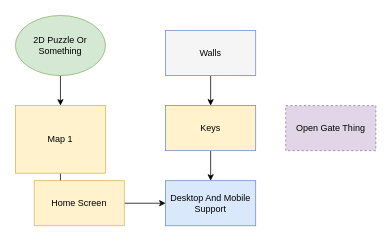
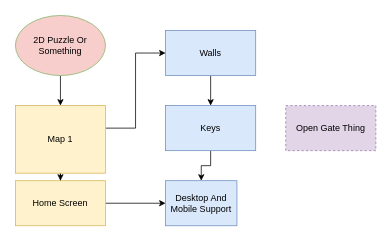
  <mxCell id="0" />
  <mxCell id="1" parent="0" />
  <mxCell id="2" style="edgeStyle=orthogonalEdgeStyle;rounded=0;orthogonalLoop=1;jettySize=auto;html=1;entryX=0.5;entryY=0;entryDx=0;entryDy=0;" parent="1" source="3" target="6" edge="1"><mxGeometry relative="1" as="geometry" /></mxCell>
- <mxCell id="3" value="2D Puzzle Or Something" style="ellipse;whiteSpace=wrap;html=1;fillColor=#d5e8d4;strokeColor=#82b366;" parent="1" vertex="1"><mxGeometry x="20" y="20" width="120" height="80" as="geometry" /></mxCell>
+ <mxCell id="3" value="2D Puzzle Or Something" style="ellipse;whiteSpace=wrap;html=1;fillColor=#f8cecc;strokeColor=#82b366;" parent="1" vertex="1"><mxGeometry x="20" y="20" width="120" height="80" as="geometry" /></mxCell>
  <mxCell id="4" style="edgeStyle=orthogonalEdgeStyle;rounded=0;orthogonalLoop=1;jettySize=auto;html=1;entryX=0.5;entryY=0;entryDx=0;entryDy=0;" parent="1" source="6" target="8" edge="1"><mxGeometry relative="1" as="geometry" /></mxCell>
+ <mxCell id="5" style="edgeStyle=orthogonalEdgeStyle;rounded=0;orthogonalLoop=1;jettySize=auto;html=1;entryX=0;entryY=0.5;entryDx=0;entryDy=0;" parent="1" source="6" target="10" edge="1"><mxGeometry relative="1" as="geometry"><mxPoint x="220" y="140" as="targetPoint" /><Array as="points"><mxPoint x="180" y="170" /><mxPoint x="180" y="70" /></Array></mxGeometry></mxCell>
  <mxCell id="6" value="Map 1" style="rounded=0;whiteSpace=wrap;html=1;fillColor=#fff2cc;strokeColor=#d6b656;" parent="1" vertex="1"><mxGeometry x="20" y="140" width="120" height="90" as="geometry" /></mxCell>
  <mxCell id="7" value="" style="edgeStyle=orthogonalEdgeStyle;rounded=0;orthogonalLoop=1;jettySize=auto;html=1;" edge="1" parent="1" source="8" target="14"><mxGeometry relative="1" as="geometry" /></mxCell>
- <mxCell id="8" value="Home Screen" style="rounded=0;whiteSpace=wrap;html=1;fillColor=#fff2cc;strokeColor=#d6b656;" parent="1" vertex="1"><mxGeometry x="45" y="240" width="120" height="60" as="geometry" /></mxCell>
+ <mxCell id="8" value="Home Screen" style="rounded=0;whiteSpace=wrap;html=1;fillColor=#fff2cc;strokeColor=#d6b656;" parent="1" vertex="1"><mxGeometry x="20" y="240" width="120" height="60" as="geometry" /></mxCell>
  <mxCell id="9" value="" style="edgeStyle=orthogonalEdgeStyle;rounded=0;orthogonalLoop=1;jettySize=auto;html=1;" parent="1" source="10" target="12" edge="1"><mxGeometry relative="1" as="geometry" /></mxCell>
- <mxCell id="10" value="Walls" style="rounded=0;whiteSpace=wrap;html=1;fillColor=#f5f5f5;strokeColor=#6c8ebf;" parent="1" vertex="1"><mxGeometry x="220" y="40" width="120" height="60" as="geometry" /></mxCell>
+ <mxCell id="10" value="Walls" style="rounded=0;whiteSpace=wrap;html=1;fillColor=#dae8fc;strokeColor=#6c8ebf;" parent="1" vertex="1"><mxGeometry x="220" y="40" width="120" height="60" as="geometry" /></mxCell>
  <mxCell id="11" value="" style="edgeStyle=orthogonalEdgeStyle;rounded=0;orthogonalLoop=1;jettySize=auto;html=1;" parent="1" source="12" target="14" edge="1"><mxGeometry relative="1" as="geometry" /></mxCell>
- <mxCell id="12" value="Keys" style="whiteSpace=wrap;html=1;fillColor=#fff2cc;strokeColor=#6c8ebf;rounded=0;" parent="1" vertex="1"><mxGeometry x="220" y="140" width="120" height="60" as="geometry" /></mxCell>
+ <mxCell id="12" value="Keys" style="whiteSpace=wrap;html=1;fillColor=#dae8fc;strokeColor=#6c8ebf;rounded=0;" parent="1" vertex="1"><mxGeometry x="220" y="140" width="120" height="60" as="geometry" /></mxCell>
  <mxCell id="13" value="Open Gate Thing" style="whiteSpace=wrap;html=1;fillColor=#e1d5e7;strokeColor=#9673a6;rounded=0;dashed=1;" parent="1" vertex="1"><mxGeometry x="380" y="140" width="120" height="60" as="geometry" /></mxCell>
- <mxCell id="14" value="Desktop And Mobile Support" style="whiteSpace=wrap;html=1;fillColor=#dae8fc;strokeColor=#6c8ebf;rounded=0;" vertex="1" parent="1"><mxGeometry x="220" y="240" width="120" height="60" as="geometry" /></mxCell>
+ <mxCell id="14" value="Desktop And Mobile Support" style="whiteSpace=wrap;html=1;fillColor=#dae8fc;strokeColor=#6c8ebf;rounded=0;" vertex="1" parent="1"><mxGeometry x="220" y="240" width="95" height="60" as="geometry" /></mxCell>
